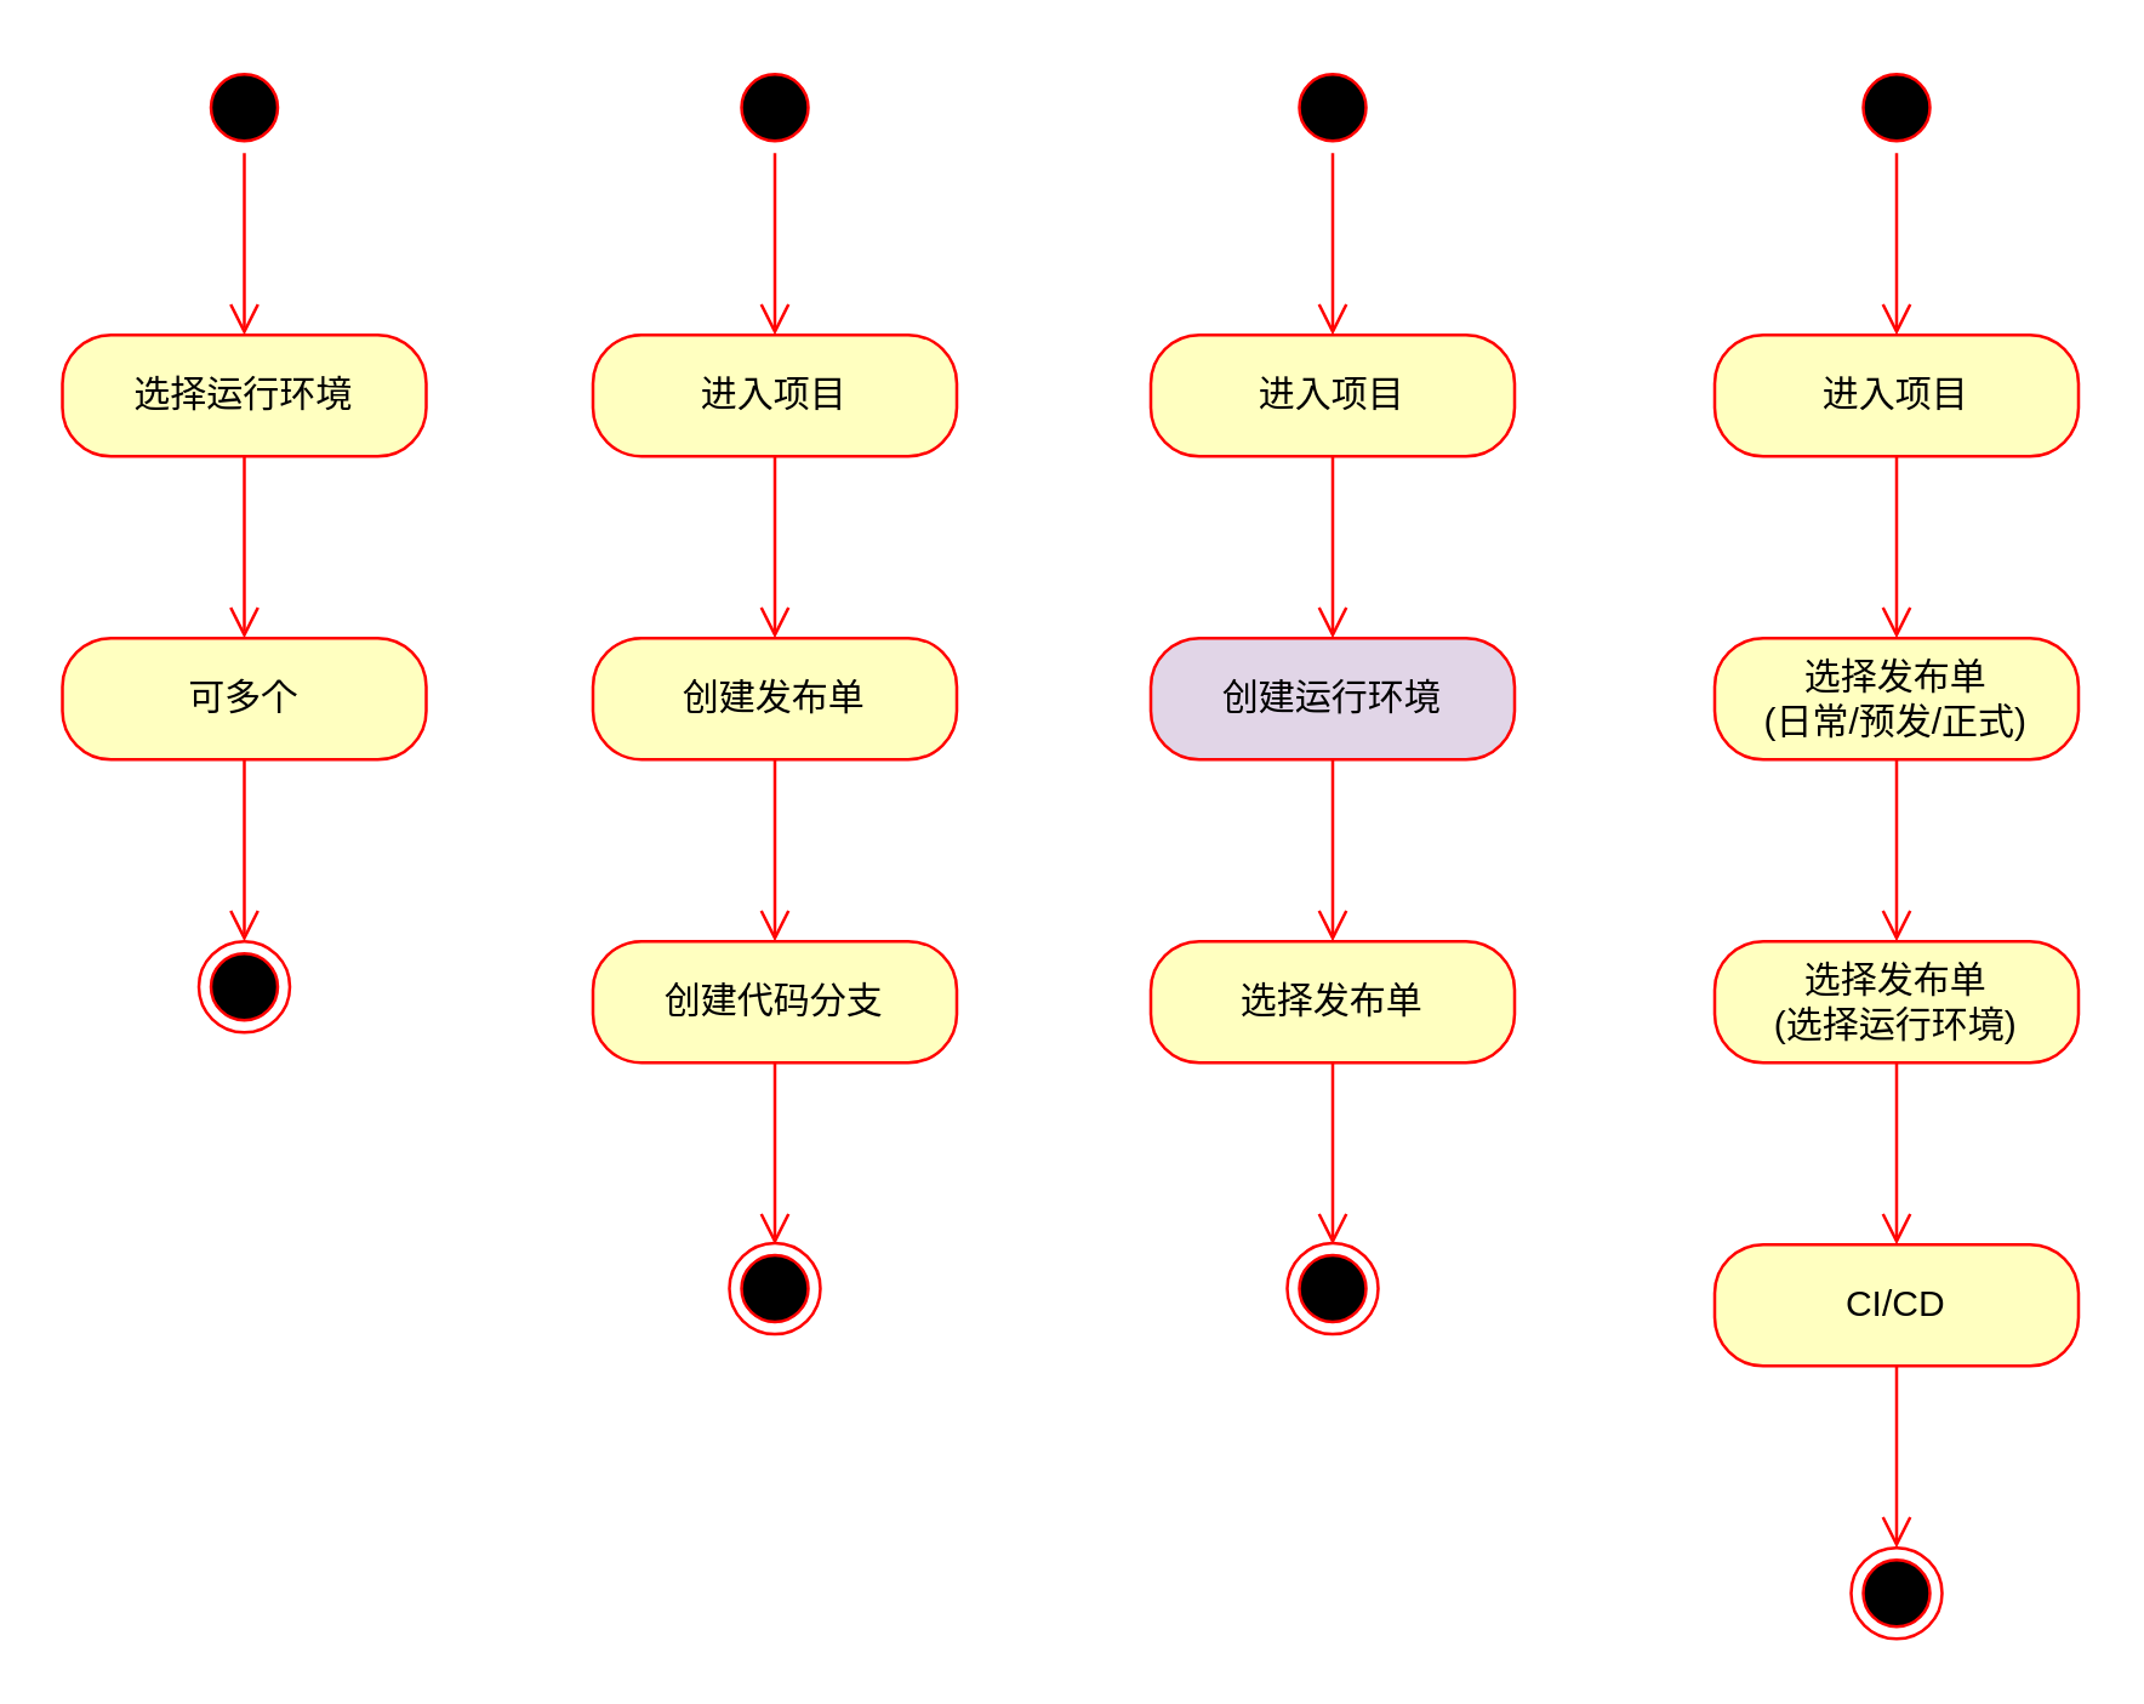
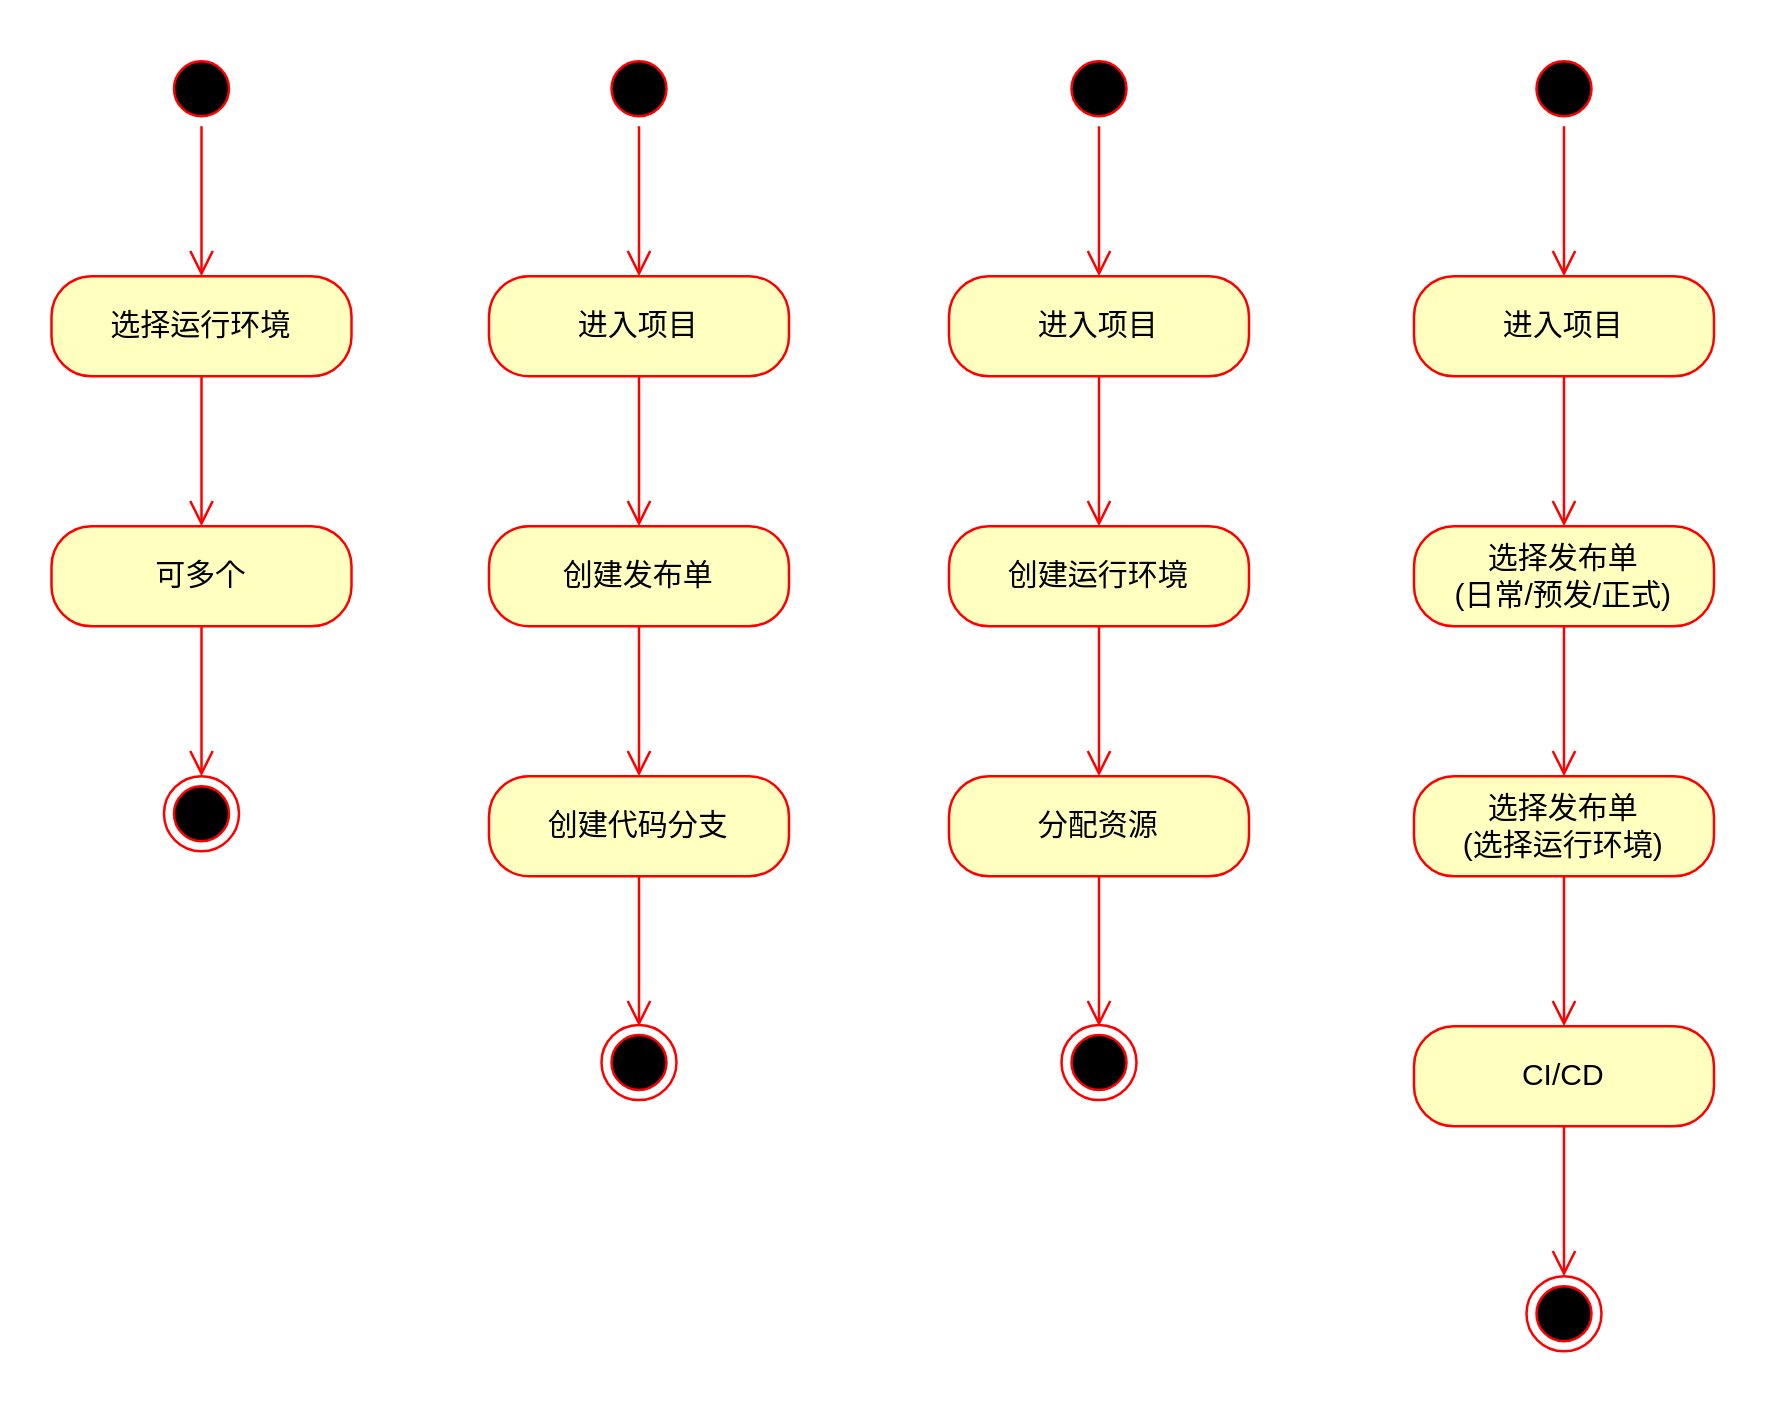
  <mxCell id="0" />
  <mxCell id="1" parent="0" />
  <mxCell id="2" value="" style="ellipse;html=1;shape=startState;fillColor=#000000;strokeColor=#ff0000;" vertex="1" parent="1"><mxGeometry x="65" y="20" width="30" height="30" as="geometry" /></mxCell>
  <mxCell id="3" value="" style="edgeStyle=orthogonalEdgeStyle;html=1;verticalAlign=bottom;endArrow=open;endSize=8;strokeColor=#ff0000;" edge="1" source="2" parent="1"><mxGeometry relative="1" as="geometry"><mxPoint x="80" y="110" as="targetPoint" /></mxGeometry></mxCell>
  <mxCell id="4" value="选择运行环境" style="rounded=1;whiteSpace=wrap;html=1;arcSize=40;fontColor=#000000;fillColor=#ffffc0;strokeColor=#ff0000;" vertex="1" parent="1"><mxGeometry x="20" y="110" width="120" height="40" as="geometry" /></mxCell>
  <mxCell id="5" value="" style="edgeStyle=orthogonalEdgeStyle;html=1;verticalAlign=bottom;endArrow=open;endSize=8;strokeColor=#ff0000;" edge="1" source="4" parent="1"><mxGeometry relative="1" as="geometry"><mxPoint x="80" y="210" as="targetPoint" /></mxGeometry></mxCell>
  <mxCell id="6" value="可多个" style="rounded=1;whiteSpace=wrap;html=1;arcSize=40;fontColor=#000000;fillColor=#ffffc0;strokeColor=#ff0000;" vertex="1" parent="1"><mxGeometry x="20" y="210" width="120" height="40" as="geometry" /></mxCell>
  <mxCell id="7" value="" style="edgeStyle=orthogonalEdgeStyle;html=1;verticalAlign=bottom;endArrow=open;endSize=8;strokeColor=#ff0000;entryX=0.5;entryY=0;entryDx=0;entryDy=0;" edge="1" source="6" parent="1" target="8"><mxGeometry relative="1" as="geometry"><mxPoint x="85" y="310" as="targetPoint" /></mxGeometry></mxCell>
  <mxCell id="8" value="" style="ellipse;html=1;shape=endState;fillColor=#000000;strokeColor=#ff0000;" vertex="1" parent="1"><mxGeometry x="65" y="310" width="30" height="30" as="geometry" /></mxCell>
  <mxCell id="9" value="" style="ellipse;html=1;shape=startState;fillColor=#000000;strokeColor=#ff0000;" vertex="1" parent="1"><mxGeometry x="240" y="20" width="30" height="30" as="geometry" /></mxCell>
  <mxCell id="10" value="" style="edgeStyle=orthogonalEdgeStyle;html=1;verticalAlign=bottom;endArrow=open;endSize=8;strokeColor=#ff0000;" edge="1" parent="1" source="9"><mxGeometry relative="1" as="geometry"><mxPoint x="255" y="110" as="targetPoint" /></mxGeometry></mxCell>
  <mxCell id="11" value="进入项目" style="rounded=1;whiteSpace=wrap;html=1;arcSize=40;fontColor=#000000;fillColor=#ffffc0;strokeColor=#ff0000;" vertex="1" parent="1"><mxGeometry x="195" y="110" width="120" height="40" as="geometry" /></mxCell>
  <mxCell id="12" value="" style="edgeStyle=orthogonalEdgeStyle;html=1;verticalAlign=bottom;endArrow=open;endSize=8;strokeColor=#ff0000;" edge="1" parent="1" source="11"><mxGeometry relative="1" as="geometry"><mxPoint x="255" y="210" as="targetPoint" /></mxGeometry></mxCell>
  <mxCell id="13" value="创建发布单" style="rounded=1;whiteSpace=wrap;html=1;arcSize=40;fontColor=#000000;fillColor=#ffffc0;strokeColor=#ff0000;" vertex="1" parent="1"><mxGeometry x="195" y="210" width="120" height="40" as="geometry" /></mxCell>
  <mxCell id="14" value="" style="edgeStyle=orthogonalEdgeStyle;html=1;verticalAlign=bottom;endArrow=open;endSize=8;strokeColor=#ff0000;entryX=0.5;entryY=0;entryDx=0;entryDy=0;" edge="1" parent="1" source="13"><mxGeometry relative="1" as="geometry"><mxPoint x="255" y="310" as="targetPoint" /></mxGeometry></mxCell>
  <mxCell id="15" value="创建代码分支" style="rounded=1;whiteSpace=wrap;html=1;arcSize=40;fontColor=#000000;fillColor=#ffffc0;strokeColor=#ff0000;" vertex="1" parent="1"><mxGeometry x="195" y="310" width="120" height="40" as="geometry" /></mxCell>
  <mxCell id="16" value="" style="edgeStyle=orthogonalEdgeStyle;html=1;verticalAlign=bottom;endArrow=open;endSize=8;strokeColor=#ff0000;" edge="1" source="15" parent="1"><mxGeometry relative="1" as="geometry"><mxPoint x="255" y="410" as="targetPoint" /></mxGeometry></mxCell>
  <mxCell id="17" value="" style="ellipse;html=1;shape=endState;fillColor=#000000;strokeColor=#ff0000;" vertex="1" parent="1"><mxGeometry x="240" y="409.5" width="30" height="30" as="geometry" /></mxCell>
  <mxCell id="18" value="" style="ellipse;html=1;shape=startState;fillColor=#000000;strokeColor=#ff0000;" vertex="1" parent="1"><mxGeometry x="424" y="20" width="30" height="30" as="geometry" /></mxCell>
  <mxCell id="19" value="" style="edgeStyle=orthogonalEdgeStyle;html=1;verticalAlign=bottom;endArrow=open;endSize=8;strokeColor=#ff0000;" edge="1" parent="1" source="18"><mxGeometry relative="1" as="geometry"><mxPoint x="439" y="110" as="targetPoint" /></mxGeometry></mxCell>
  <mxCell id="20" value="进入项目" style="rounded=1;whiteSpace=wrap;html=1;arcSize=40;fontColor=#000000;fillColor=#ffffc0;strokeColor=#ff0000;" vertex="1" parent="1"><mxGeometry x="379" y="110" width="120" height="40" as="geometry" /></mxCell>
  <mxCell id="21" value="" style="edgeStyle=orthogonalEdgeStyle;html=1;verticalAlign=bottom;endArrow=open;endSize=8;strokeColor=#ff0000;" edge="1" parent="1" source="20"><mxGeometry relative="1" as="geometry"><mxPoint x="439" y="210" as="targetPoint" /></mxGeometry></mxCell>
- <mxCell id="22" value="创建运行环境" style="rounded=1;whiteSpace=wrap;html=1;arcSize=40;fontColor=#000000;fillColor=#e1d5e7;strokeColor=#ff0000;" vertex="1" parent="1"><mxGeometry x="379" y="210" width="120" height="40" as="geometry" /></mxCell>
+ <mxCell id="22" value="创建运行环境" style="rounded=1;whiteSpace=wrap;html=1;arcSize=40;fontColor=#000000;fillColor=#ffffc0;strokeColor=#ff0000;" vertex="1" parent="1"><mxGeometry x="379" y="210" width="120" height="40" as="geometry" /></mxCell>
  <mxCell id="23" value="" style="edgeStyle=orthogonalEdgeStyle;html=1;verticalAlign=bottom;endArrow=open;endSize=8;strokeColor=#ff0000;entryX=0.5;entryY=0;entryDx=0;entryDy=0;" edge="1" parent="1" source="22"><mxGeometry relative="1" as="geometry"><mxPoint x="439" y="310" as="targetPoint" /></mxGeometry></mxCell>
- <mxCell id="24" value="选择发布单" style="rounded=1;whiteSpace=wrap;html=1;arcSize=40;fontColor=#000000;fillColor=#ffffc0;strokeColor=#ff0000;" vertex="1" parent="1"><mxGeometry x="379" y="310" width="120" height="40" as="geometry" /></mxCell>
+ <mxCell id="24" value="分配资源" style="rounded=1;whiteSpace=wrap;html=1;arcSize=40;fontColor=#000000;fillColor=#ffffc0;strokeColor=#ff0000;" vertex="1" parent="1"><mxGeometry x="379" y="310" width="120" height="40" as="geometry" /></mxCell>
  <mxCell id="25" value="" style="edgeStyle=orthogonalEdgeStyle;html=1;verticalAlign=bottom;endArrow=open;endSize=8;strokeColor=#ff0000;" edge="1" parent="1" source="24"><mxGeometry relative="1" as="geometry"><mxPoint x="439" y="410" as="targetPoint" /></mxGeometry></mxCell>
  <mxCell id="26" value="" style="ellipse;html=1;shape=endState;fillColor=#000000;strokeColor=#ff0000;" vertex="1" parent="1"><mxGeometry x="424" y="409.5" width="30" height="30" as="geometry" /></mxCell>
  <mxCell id="27" value="" style="ellipse;html=1;shape=startState;fillColor=#000000;strokeColor=#ff0000;" vertex="1" parent="1"><mxGeometry x="610" y="20" width="30" height="30" as="geometry" /></mxCell>
  <mxCell id="28" value="" style="edgeStyle=orthogonalEdgeStyle;html=1;verticalAlign=bottom;endArrow=open;endSize=8;strokeColor=#ff0000;" edge="1" parent="1" source="27"><mxGeometry relative="1" as="geometry"><mxPoint x="625" y="110" as="targetPoint" /></mxGeometry></mxCell>
  <mxCell id="29" value="进入项目" style="rounded=1;whiteSpace=wrap;html=1;arcSize=40;fontColor=#000000;fillColor=#ffffc0;strokeColor=#ff0000;" vertex="1" parent="1"><mxGeometry x="565" y="110" width="120" height="40" as="geometry" /></mxCell>
  <mxCell id="30" value="" style="edgeStyle=orthogonalEdgeStyle;html=1;verticalAlign=bottom;endArrow=open;endSize=8;strokeColor=#ff0000;" edge="1" parent="1" source="29"><mxGeometry relative="1" as="geometry"><mxPoint x="625" y="210" as="targetPoint" /></mxGeometry></mxCell>
  <mxCell id="31" value="选择发布单&lt;br&gt;(日常/预发/正式)" style="rounded=1;whiteSpace=wrap;html=1;arcSize=40;fontColor=#000000;fillColor=#ffffc0;strokeColor=#ff0000;" vertex="1" parent="1"><mxGeometry x="565" y="210" width="120" height="40" as="geometry" /></mxCell>
  <mxCell id="32" value="" style="edgeStyle=orthogonalEdgeStyle;html=1;verticalAlign=bottom;endArrow=open;endSize=8;strokeColor=#ff0000;entryX=0.5;entryY=0;entryDx=0;entryDy=0;" edge="1" parent="1" source="31"><mxGeometry relative="1" as="geometry"><mxPoint x="625" y="310" as="targetPoint" /></mxGeometry></mxCell>
  <mxCell id="33" value="选择发布单&lt;br&gt;(选择运行环境)" style="rounded=1;whiteSpace=wrap;html=1;arcSize=40;fontColor=#000000;fillColor=#ffffc0;strokeColor=#ff0000;" vertex="1" parent="1"><mxGeometry x="565" y="310" width="120" height="40" as="geometry" /></mxCell>
  <mxCell id="34" value="" style="edgeStyle=orthogonalEdgeStyle;html=1;verticalAlign=bottom;endArrow=open;endSize=8;strokeColor=#ff0000;" edge="1" parent="1" source="33"><mxGeometry relative="1" as="geometry"><mxPoint x="625" y="410" as="targetPoint" /></mxGeometry></mxCell>
  <mxCell id="35" value="" style="ellipse;html=1;shape=endState;fillColor=#000000;strokeColor=#ff0000;" vertex="1" parent="1"><mxGeometry x="610" y="510" width="30" height="30" as="geometry" /></mxCell>
  <mxCell id="36" value="CI/CD" style="rounded=1;whiteSpace=wrap;html=1;arcSize=40;fontColor=#000000;fillColor=#ffffc0;strokeColor=#ff0000;" vertex="1" parent="1"><mxGeometry x="565" y="410" width="120" height="40" as="geometry" /></mxCell>
  <mxCell id="37" value="" style="edgeStyle=orthogonalEdgeStyle;html=1;verticalAlign=bottom;endArrow=open;endSize=8;strokeColor=#ff0000;" edge="1" source="36" parent="1"><mxGeometry relative="1" as="geometry"><mxPoint x="625" y="510" as="targetPoint" /></mxGeometry></mxCell>
